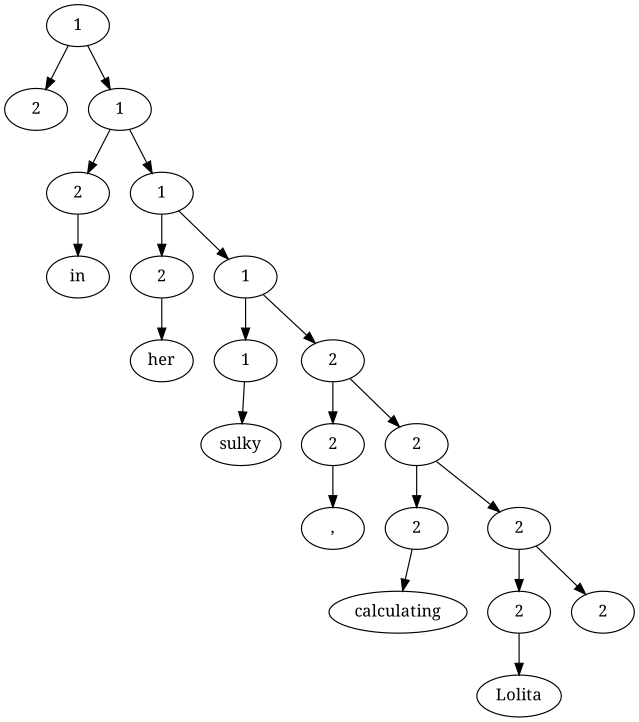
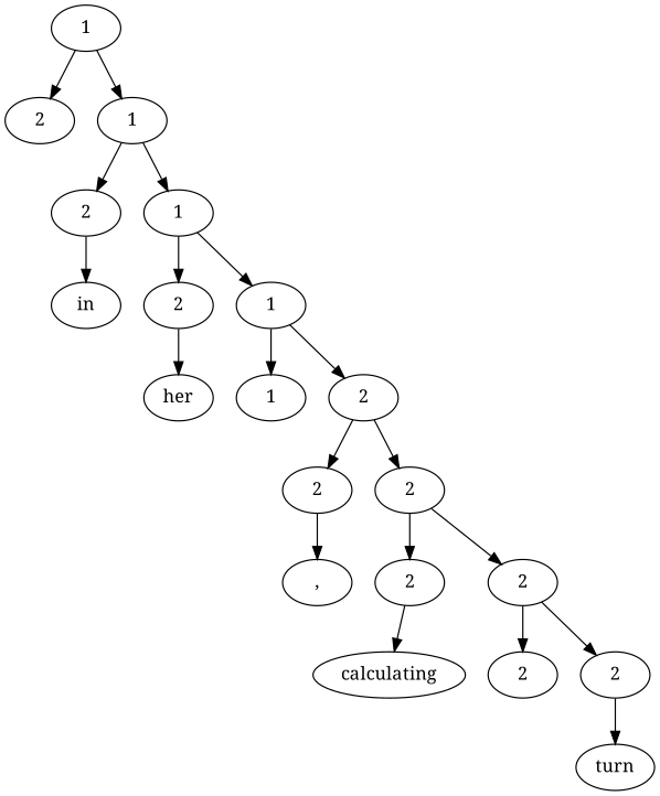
  digraph {
    fontname="Noto Serif"
    node [fontname="Noto Serif"]
    edge [fontname="Noto Serif"]
    n1 [label=1]
    n2 [label=2]
    n3 [label=1]
    n4 [label=2]
    n5 [label=1]
    n6 [label=in]
    n7 [label=2]
    n8 [label=1]
    n9 [label=her]
    n10 [label=1]
    n11 [label=2]
-   n12 [label=sulky]
    n13 [label=2]
    n14 [label=2]
    n15 [label=","]
    n16 [label=2]
    n17 [label=2]
    n18 [label=calculating]
    n19 [label=2]
    n20 [label=2]
-   n21 [label=Lolita]
+   n22 [label=turn]
    n1 -> n2
    n1 -> n3
    n3 -> n4
    n3 -> n5
    n4 -> n6
    n5 -> n7
    n5 -> n8
    n7 -> n9
    n8 -> n10
    n8 -> n11
-   n10 -> n12
    n11 -> n13
    n11 -> n14
    n13 -> n15
    n14 -> n16
    n14 -> n17
    n16 -> n18
    n17 -> n19
    n17 -> n20
-   n19 -> n21
+   n20 -> n22
  }
